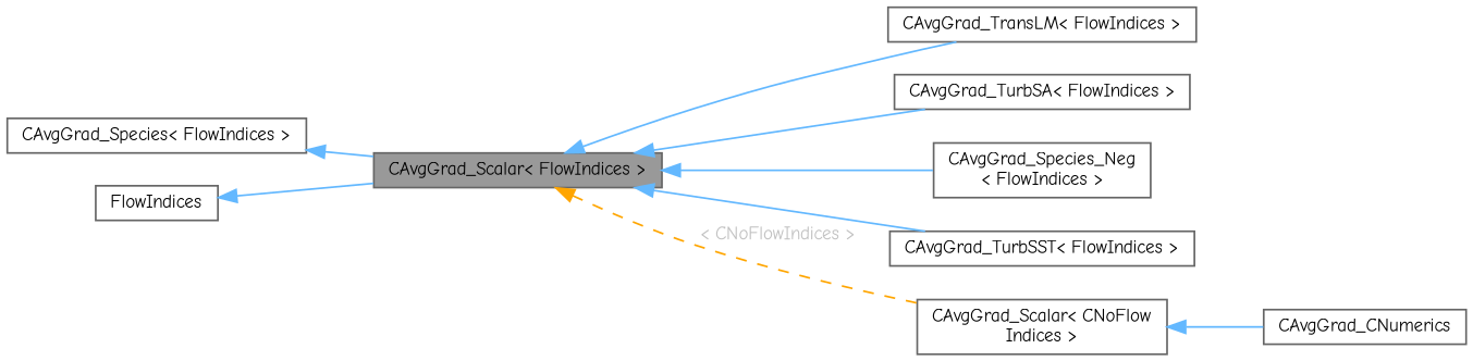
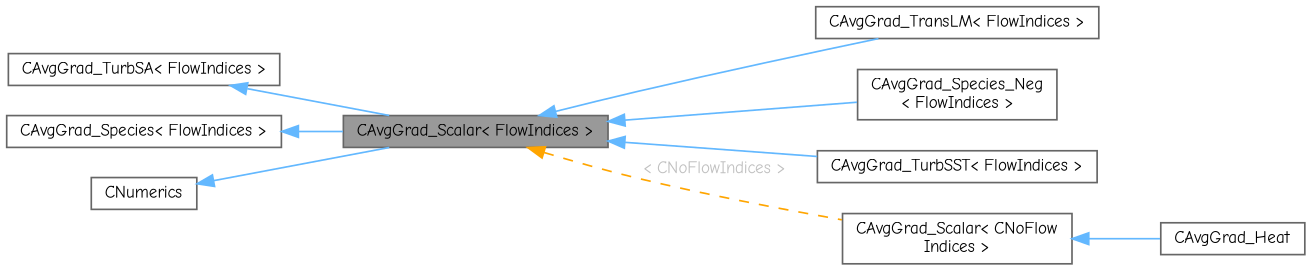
  digraph {
    fontname="Comic Neue"
    rankdir=LR
    node [color=gray40 fillcolor=white fontname="Comic Neue" fontsize=10 shape=box style=filled]
    edge [color=steelblue1 dir=back fontname="Comic Neue" fontsize=10 labelfontname=Helvetica labelfontsize=10 style=solid]
    n1 [fillcolor=grey60 fontcolor=black height=0.2 label="CAvgGrad_Scalar\< FlowIndices \>" width=0.4]
    n2 [height=0.2 label="CAvgGrad_TransLM\< FlowIndices \>" width=0.4]
    n3 [height=0.2 label="CAvgGrad_TurbSA\< FlowIndices \>" width=0.4]
    n4 [height=0.2 label="CAvgGrad_Species_Neg\l\< FlowIndices \>" width=0.4]
    n5 [height=0.2 label="CAvgGrad_TurbSST\< FlowIndices \>" width=0.4]
    n6 [height=0.2 label="CAvgGrad_Scalar\< CNoFlow\lIndices \>" width=0.4]
    n7 [height=0.2 label="CAvgGrad_Species\< FlowIndices \>" width=0.4]
-   n8 [height=0.2 label=CAvgGrad_CNumerics width=0.4]
-   n9 [height=0.2 label=FlowIndices width=0.4]
+   n8 [height=0.2 label=CAvgGrad_Heat width=0.4]
+   n9 [height=0.2 label=CNumerics width=0.4]
    n1 -> n2
-   n1 -> n3
+   n3 -> n1
    n1 -> n4
    n1 -> n5
    n1 -> n6 [color=orange fontcolor=grey label=" \< CNoFlowIndices \>" style=dashed]
    n6 -> n8
    n7 -> n1
    n9 -> n1
  }
